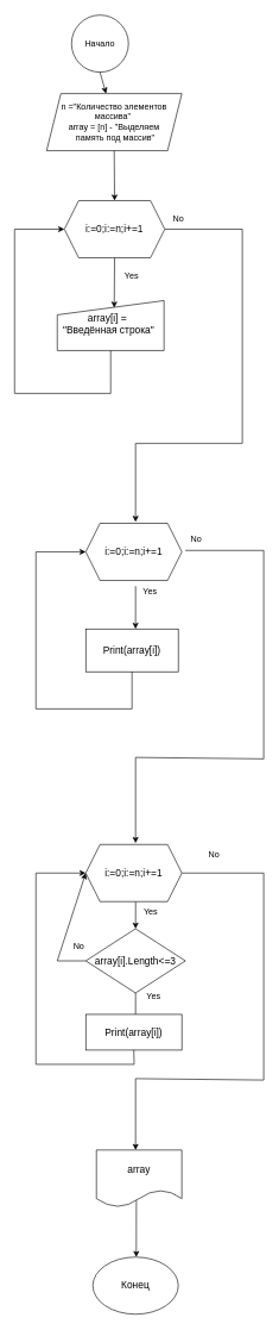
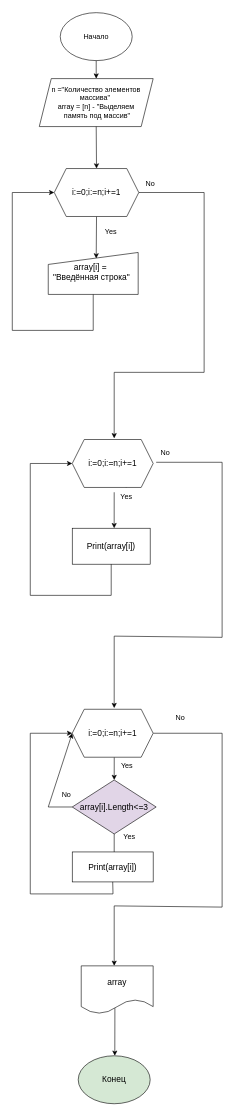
  <mxCell id="0" />
  <mxCell id="1" parent="0" />
  <mxCell id="2" value="n =&quot;Количество элементов &lt;br&gt;массива&quot;&amp;nbsp;&lt;br&gt;array = [n] - &quot;Выделяем&lt;br&gt;&amp;nbsp;память под массив&quot;" style="shape=parallelogram;perimeter=parallelogramPerimeter;whiteSpace=wrap;html=1;fixedSize=1;" parent="1" vertex="1"><mxGeometry x="65" y="130" width="190" height="80" as="geometry" /></mxCell>
  <mxCell id="3" value="" style="endArrow=classic;html=1;rounded=0;entryX=0.5;entryY=0;entryDx=0;entryDy=0;" parent="1" target="31" edge="1"><mxGeometry width="50" height="50" relative="1" as="geometry"><mxPoint x="160" y="210" as="sourcePoint" /><mxPoint x="160" y="268" as="targetPoint" /></mxGeometry></mxCell>
  <mxCell id="4" value="" style="endArrow=classic;html=1;rounded=0;exitX=1;exitY=0.5;exitDx=0;exitDy=0;" parent="1" source="31" edge="1"><mxGeometry width="50" height="50" relative="1" as="geometry"><mxPoint x="250" y="323" as="sourcePoint" /><mxPoint x="190" y="730" as="targetPoint" /><Array as="points"><mxPoint x="340" y="320" /><mxPoint x="340" y="620" /><mxPoint x="190" y="620" /></Array></mxGeometry></mxCell>
  <mxCell id="5" value="No" style="text;html=1;align=center;verticalAlign=middle;resizable=0;points=[];autosize=1;strokeColor=none;fillColor=none;" parent="1" vertex="1"><mxGeometry x="230" y="290" width="40" height="30" as="geometry" /></mxCell>
  <mxCell id="6" value="" style="endArrow=classic;html=1;rounded=0;exitX=0.5;exitY=1;exitDx=0;exitDy=0;" parent="1" source="31" edge="1"><mxGeometry width="50" height="50" relative="1" as="geometry"><mxPoint x="160" y="378" as="sourcePoint" /><mxPoint x="160" y="430" as="targetPoint" /></mxGeometry></mxCell>
  <mxCell id="7" value="Yes" style="text;html=1;align=center;verticalAlign=middle;resizable=0;points=[];autosize=1;strokeColor=none;fillColor=none;" parent="1" vertex="1"><mxGeometry x="164" y="370" width="40" height="30" as="geometry" /></mxCell>
- <mxCell id="8" value="Начало" style="ellipse;whiteSpace=wrap;html=1;" parent="1" vertex="1"><mxGeometry x="100" y="20" width="80" height="80" as="geometry" /></mxCell>
+ <mxCell id="8" value="Начало" style="ellipse;whiteSpace=wrap;html=1;" parent="1" vertex="1"><mxGeometry x="100" y="20" width="120" height="80" as="geometry" /></mxCell>
  <mxCell id="9" value="" style="endArrow=classic;html=1;rounded=0;exitX=0.5;exitY=1;exitDx=0;exitDy=0;" parent="1" source="8" target="2" edge="1"><mxGeometry width="50" height="50" relative="1" as="geometry"><mxPoint x="140" y="250" as="sourcePoint" /><mxPoint x="190" y="200" as="targetPoint" /></mxGeometry></mxCell>
  <mxCell id="10" value="" style="endArrow=classic;html=1;rounded=0;exitX=0.5;exitY=1;exitDx=0;exitDy=0;entryX=0;entryY=0.5;entryDx=0;entryDy=0;" parent="1" target="31" edge="1"><mxGeometry width="50" height="50" relative="1" as="geometry"><mxPoint x="155" y="490" as="sourcePoint" /><mxPoint x="70" y="323" as="targetPoint" /><Array as="points"><mxPoint x="155" y="550" /><mxPoint x="20" y="550" /><mxPoint x="20" y="320" /></Array></mxGeometry></mxCell>
  <mxCell id="11" value="" style="endArrow=classic;html=1;rounded=0;" parent="1" edge="1"><mxGeometry width="50" height="50" relative="1" as="geometry"><mxPoint x="260" y="770" as="sourcePoint" /><mxPoint x="190" y="1180" as="targetPoint" /><Array as="points"><mxPoint x="370" y="770" /><mxPoint x="370" y="1062" /><mxPoint x="190" y="1060" /></Array></mxGeometry></mxCell>
  <mxCell id="12" value="No" style="text;html=1;align=center;verticalAlign=middle;resizable=0;points=[];autosize=1;strokeColor=none;fillColor=none;" parent="1" vertex="1"><mxGeometry x="255" y="740" width="40" height="30" as="geometry" /></mxCell>
  <mxCell id="13" value="" style="endArrow=classic;html=1;rounded=0;exitX=0.5;exitY=1;exitDx=0;exitDy=0;entryX=0.538;entryY=0;entryDx=0;entryDy=0;entryPerimeter=0;" parent="1" target="16" edge="1"><mxGeometry width="50" height="50" relative="1" as="geometry"><mxPoint x="190" y="820" as="sourcePoint" /><mxPoint x="190" y="922" as="targetPoint" /></mxGeometry></mxCell>
  <mxCell id="14" value="" style="edgeStyle=orthogonalEdgeStyle;rounded=0;orthogonalLoop=1;jettySize=auto;html=1;" parent="1" source="15" target="30" edge="1"><mxGeometry relative="1" as="geometry" /></mxCell>
  <mxCell id="15" value="Yes" style="text;html=1;align=center;verticalAlign=middle;resizable=0;points=[];autosize=1;strokeColor=none;fillColor=none;" parent="1" vertex="1"><mxGeometry x="190" y="812" width="40" height="30" as="geometry" /></mxCell>
  <mxCell id="16" value="&lt;span style=&quot;font-size: 14px;&quot;&gt;Print(array[i])&lt;/span&gt;" style="rounded=0;whiteSpace=wrap;html=1;" parent="1" vertex="1"><mxGeometry x="120" y="880" width="130" height="60" as="geometry" /></mxCell>
  <mxCell id="17" value="" style="endArrow=classic;html=1;rounded=0;exitX=0.5;exitY=1;exitDx=0;exitDy=0;" parent="1" source="16" edge="1"><mxGeometry width="50" height="50" relative="1" as="geometry"><mxPoint x="170" y="1002" as="sourcePoint" /><mxPoint x="120" y="772" as="targetPoint" /><Array as="points"><mxPoint x="185" y="992" /><mxPoint x="50" y="992" /><mxPoint x="50" y="772" /></Array></mxGeometry></mxCell>
  <mxCell id="18" value="&lt;font style=&quot;font-size: 14px;&quot;&gt;array[i] =&lt;br&gt;&amp;nbsp;&quot;Введённая строка&quot;&lt;/font&gt;" style="text;html=1;align=center;verticalAlign=middle;resizable=0;points=[];autosize=1;strokeColor=none;fillColor=none;" parent="1" vertex="1"><mxGeometry x="70" y="428" width="160" height="50" as="geometry" /></mxCell>
  <mxCell id="19" value="" style="group" parent="1" vertex="1" connectable="0"><mxGeometry x="80" y="420" width="150" height="70" as="geometry" /></mxCell>
  <mxCell id="20" value="" style="endArrow=none;html=1;rounded=0;" parent="19" edge="1"><mxGeometry width="50" height="50" relative="1" as="geometry"><mxPoint y="70" as="sourcePoint" /><mxPoint y="20" as="targetPoint" /></mxGeometry></mxCell>
  <mxCell id="21" value="" style="endArrow=none;html=1;rounded=0;" parent="19" edge="1"><mxGeometry width="50" height="50" relative="1" as="geometry"><mxPoint y="20" as="sourcePoint" /><mxPoint x="150" as="targetPoint" /></mxGeometry></mxCell>
  <mxCell id="22" value="" style="endArrow=none;html=1;rounded=0;" parent="19" edge="1"><mxGeometry width="50" height="50" relative="1" as="geometry"><mxPoint x="150" y="70" as="sourcePoint" /><mxPoint x="150" as="targetPoint" /></mxGeometry></mxCell>
  <mxCell id="23" value="" style="endArrow=none;html=1;rounded=0;" parent="19" edge="1"><mxGeometry width="50" height="50" relative="1" as="geometry"><mxPoint y="70" as="sourcePoint" /><mxPoint x="150" y="70" as="targetPoint" /></mxGeometry></mxCell>
  <mxCell id="24" value="" style="endArrow=classic;html=1;rounded=0;exitX=1;exitY=0.5;exitDx=0;exitDy=0;" parent="1" source="32" edge="1"><mxGeometry width="50" height="50" relative="1" as="geometry"><mxPoint x="280" y="1215" as="sourcePoint" /><mxPoint x="190" y="1610" as="targetPoint" /><Array as="points"><mxPoint x="370" y="1222" /><mxPoint x="370" y="1512" /><mxPoint x="190" y="1510" /></Array></mxGeometry></mxCell>
  <mxCell id="25" value="No" style="text;html=1;align=center;verticalAlign=middle;resizable=0;points=[];autosize=1;strokeColor=none;fillColor=none;" parent="1" vertex="1"><mxGeometry x="280" y="1182" width="40" height="30" as="geometry" /></mxCell>
  <mxCell id="26" value="" style="endArrow=classic;html=1;rounded=0;exitX=0.519;exitY=1;exitDx=0;exitDy=0;entryX=0.5;entryY=0;entryDx=0;entryDy=0;exitPerimeter=0;" parent="1" source="32" target="33" edge="1"><mxGeometry width="50" height="50" relative="1" as="geometry"><mxPoint x="190" y="1270" as="sourcePoint" /><mxPoint x="185" y="1300" as="targetPoint" /></mxGeometry></mxCell>
  <mxCell id="27" value="Yes" style="text;html=1;align=center;verticalAlign=middle;resizable=0;points=[];autosize=1;strokeColor=none;fillColor=none;" parent="1" vertex="1"><mxGeometry x="191" y="1262" width="40" height="30" as="geometry" /></mxCell>
  <mxCell id="28" value="&lt;span style=&quot;font-size: 14px;&quot;&gt;Print(array[i])&lt;/span&gt;" style="rounded=0;whiteSpace=wrap;html=1;" parent="1" vertex="1"><mxGeometry x="120" y="1420" width="135" height="50" as="geometry" /></mxCell>
  <mxCell id="29" value="" style="endArrow=classic;html=1;rounded=0;entryX=0;entryY=0.5;entryDx=0;entryDy=0;exitX=0.5;exitY=1;exitDx=0;exitDy=0;" parent="1" source="28" target="32" edge="1"><mxGeometry width="50" height="50" relative="1" as="geometry"><mxPoint x="188" y="1460" as="sourcePoint" /><mxPoint x="100" y="1215" as="targetPoint" /><Array as="points"><mxPoint x="188" y="1490" /><mxPoint x="50" y="1490" /><mxPoint x="50" y="1222" /></Array></mxGeometry></mxCell>
  <mxCell id="30" value="&lt;font style=&quot;font-size: 14px;&quot;&gt;i:=0;i:=n;i+=1&lt;/font&gt;" style="shape=hexagon;perimeter=hexagonPerimeter2;whiteSpace=wrap;html=1;fixedSize=1;" parent="1" vertex="1"><mxGeometry x="120" y="732" width="135" height="80" as="geometry" /></mxCell>
  <mxCell id="31" value="&lt;font style=&quot;font-size: 14px;&quot;&gt;i:=0;i:=n;i+=1&lt;/font&gt;" style="shape=hexagon;perimeter=hexagonPerimeter2;whiteSpace=wrap;html=1;fixedSize=1;" parent="1" vertex="1"><mxGeometry x="90" y="280" width="141" height="80" as="geometry" /></mxCell>
  <mxCell id="32" value="&lt;font style=&quot;font-size: 14px;&quot;&gt;i:=0;i:=n;i+=1&lt;/font&gt;" style="shape=hexagon;perimeter=hexagonPerimeter2;whiteSpace=wrap;html=1;fixedSize=1;" parent="1" vertex="1"><mxGeometry x="120" y="1182" width="135" height="80" as="geometry" /></mxCell>
- <mxCell id="33" value="&lt;font style=&quot;font-size: 14px;&quot;&gt;array[i].Length&amp;lt;=3&lt;/font&gt;" style="rhombus;whiteSpace=wrap;html=1;" parent="1" vertex="1"><mxGeometry x="120" y="1300" width="140" height="90" as="geometry" /></mxCell>
+ <mxCell id="33" value="&lt;font style=&quot;font-size: 14px;&quot;&gt;array[i].Length&amp;lt;=3&lt;/font&gt;" style="rhombus;whiteSpace=wrap;html=1;fillColor=#e1d5e7;" parent="1" vertex="1"><mxGeometry x="120" y="1300" width="140" height="90" as="geometry" /></mxCell>
  <mxCell id="34" value="" style="endArrow=none;html=1;rounded=0;exitX=0.5;exitY=1;exitDx=0;exitDy=0;" parent="1" source="33" edge="1"><mxGeometry width="50" height="50" relative="1" as="geometry"><mxPoint x="140" y="1250" as="sourcePoint" /><mxPoint x="190" y="1420" as="targetPoint" /></mxGeometry></mxCell>
  <mxCell id="35" value="&lt;font style=&quot;font-size: 14px;&quot;&gt;array&lt;/font&gt;" style="shape=document;whiteSpace=wrap;html=1;boundedLbl=1;" parent="1" vertex="1"><mxGeometry x="135" y="1610" width="120" height="80" as="geometry" /></mxCell>
  <mxCell id="36" value="" style="endArrow=classic;html=1;rounded=0;exitX=0.468;exitY=0.882;exitDx=0;exitDy=0;exitPerimeter=0;" parent="1" source="35" edge="1"><mxGeometry width="50" height="50" relative="1" as="geometry"><mxPoint x="140" y="1750" as="sourcePoint" /><mxPoint x="191" y="1760" as="targetPoint" /></mxGeometry></mxCell>
- <mxCell id="37" value="&lt;font style=&quot;font-size: 14px;&quot;&gt;Конец&lt;/font&gt;" style="ellipse;whiteSpace=wrap;html=1;" parent="1" vertex="1"><mxGeometry x="130" y="1760" width="120" height="80" as="geometry" /></mxCell>
+ <mxCell id="37" value="&lt;font style=&quot;font-size: 14px;&quot;&gt;Конец&lt;/font&gt;" style="ellipse;whiteSpace=wrap;html=1;fillColor=#d5e8d4;" parent="1" vertex="1"><mxGeometry x="130" y="1760" width="120" height="80" as="geometry" /></mxCell>
  <mxCell id="38" value="Yes" style="text;html=1;align=center;verticalAlign=middle;resizable=0;points=[];autosize=1;strokeColor=none;fillColor=none;" vertex="1" parent="1"><mxGeometry x="195" y="1380" width="40" height="30" as="geometry" /></mxCell>
  <mxCell id="39" value="No" style="text;html=1;align=center;verticalAlign=middle;resizable=0;points=[];autosize=1;strokeColor=none;fillColor=none;" vertex="1" parent="1"><mxGeometry x="90" y="1310" width="40" height="30" as="geometry" /></mxCell>
  <mxCell id="40" value="" style="endArrow=classic;html=1;rounded=0;exitX=0;exitY=0.5;exitDx=0;exitDy=0;entryX=0;entryY=0.5;entryDx=0;entryDy=0;" edge="1" parent="1" source="33" target="32"><mxGeometry width="50" height="50" relative="1" as="geometry"><mxPoint x="140" y="1490" as="sourcePoint" /><mxPoint x="80" y="1260" as="targetPoint" /><Array as="points"><mxPoint x="80" y="1345" /></Array></mxGeometry></mxCell>
